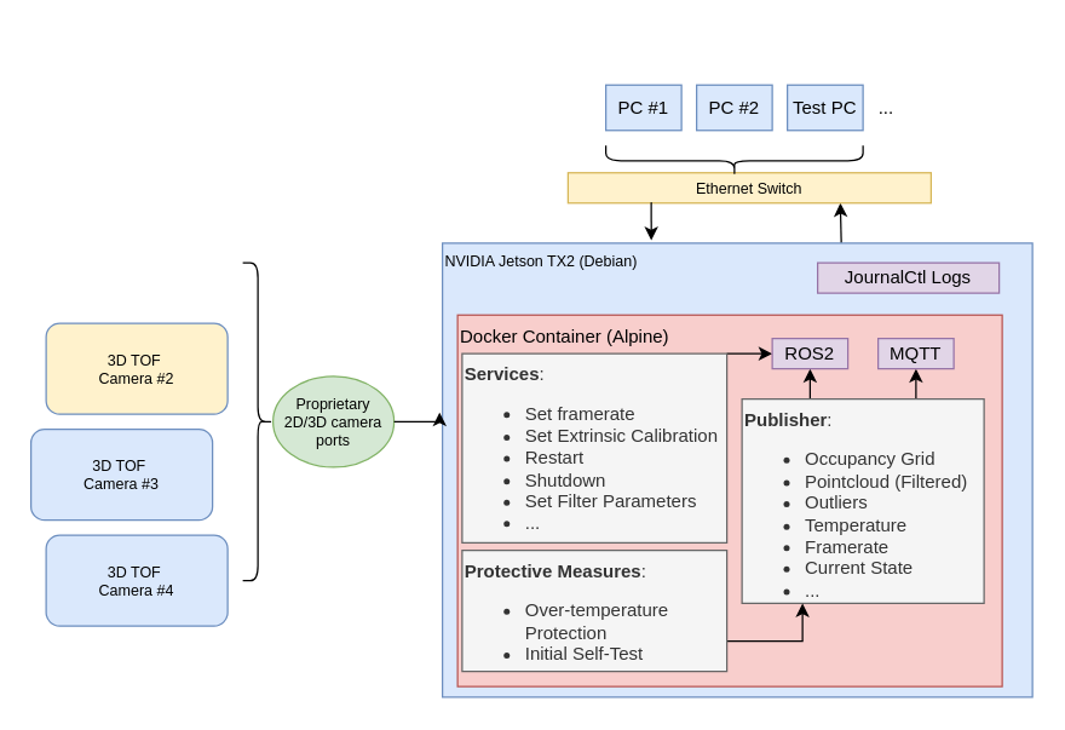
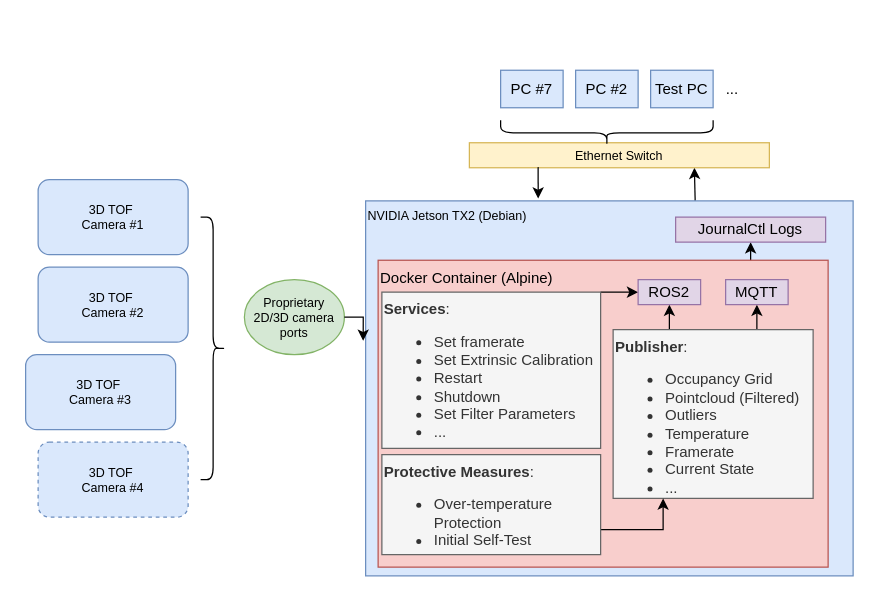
  <mxCell id="0" />
  <mxCell id="1" parent="0" />
- <mxCell id="3" value="3D TOF&amp;nbsp;&lt;div style=&quot;font-size: 10px;&quot;&gt;Camera #2&lt;/div&gt;" style="rounded=1;whiteSpace=wrap;html=1;fontSize=10;fillColor=#fff2cc;strokeColor=#6c8ebf;" vertex="1" parent="1"><mxGeometry x="30" y="213" width="120" height="60" as="geometry" /></mxCell>
+ <mxCell id="2" value="3D TOF&amp;nbsp;&lt;div style=&quot;font-size: 10px;&quot;&gt;Camera #1&lt;/div&gt;" style="rounded=1;whiteSpace=wrap;html=1;fontSize=10;fillColor=#dae8fc;strokeColor=#6c8ebf;" vertex="1" parent="1"><mxGeometry x="30" y="143" width="120" height="60" as="geometry" /></mxCell>
+ <mxCell id="3" value="3D TOF&amp;nbsp;&lt;div style=&quot;font-size: 10px;&quot;&gt;Camera #2&lt;/div&gt;" style="rounded=1;whiteSpace=wrap;html=1;fontSize=10;fillColor=#dae8fc;strokeColor=#6c8ebf;" vertex="1" parent="1"><mxGeometry x="30" y="213" width="120" height="60" as="geometry" /></mxCell>
  <mxCell id="4" value="3D TOF&amp;nbsp;&lt;div style=&quot;font-size: 10px;&quot;&gt;Camera #3&lt;/div&gt;" style="rounded=1;whiteSpace=wrap;html=1;fontSize=10;fillColor=#dae8fc;strokeColor=#6c8ebf;" vertex="1" parent="1"><mxGeometry x="20" y="283" width="120" height="60" as="geometry" /></mxCell>
- <mxCell id="5" value="3D TOF&amp;nbsp;&lt;div style=&quot;font-size: 10px;&quot;&gt;Camera #4&lt;/div&gt;" style="rounded=1;whiteSpace=wrap;html=1;fontSize=10;fillColor=#dae8fc;strokeColor=#6c8ebf;" vertex="1" parent="1"><mxGeometry x="30" y="353" width="120" height="60" as="geometry" /></mxCell>
+ <mxCell id="5" value="3D TOF&amp;nbsp;&lt;div style=&quot;font-size: 10px;&quot;&gt;Camera #4&lt;/div&gt;" style="rounded=1;whiteSpace=wrap;html=1;fontSize=10;fillColor=#dae8fc;strokeColor=#6c8ebf;dashed=1;" vertex="1" parent="1"><mxGeometry x="30" y="353" width="120" height="60" as="geometry" /></mxCell>
  <mxCell id="6" style="edgeStyle=orthogonalEdgeStyle;rounded=0;orthogonalLoop=1;jettySize=auto;html=1;exitX=0.676;exitY=0;exitDx=0;exitDy=0;entryX=0.75;entryY=1;entryDx=0;entryDy=0;exitPerimeter=0;" edge="1" parent="1" source="7" target="8"><mxGeometry relative="1" as="geometry" /></mxCell>
  <mxCell id="7" value="NVIDIA Jetson TX2 (Debian)" style="rounded=0;whiteSpace=wrap;html=1;fontSize=10;align=left;verticalAlign=top;fillColor=#dae8fc;strokeColor=#6c8ebf;" vertex="1" parent="1"><mxGeometry x="292" y="160" width="390" height="300" as="geometry" /></mxCell>
  <mxCell id="8" value="Ethernet&amp;nbsp;&lt;span style=&quot;background-color: initial;&quot;&gt;Switch&lt;/span&gt;" style="rounded=0;whiteSpace=wrap;html=1;fontSize=10;fillColor=#fff2cc;strokeColor=#d6b656;" vertex="1" parent="1"><mxGeometry x="375" y="113.5" width="240" height="20" as="geometry" /></mxCell>
- <mxCell id="9" value="Proprietary 2D/3D camera ports" style="ellipse;whiteSpace=wrap;html=1;fontSize=10;fillColor=#d5e8d4;strokeColor=#82b366;" vertex="1" parent="1"><mxGeometry x="180" y="248" width="80" height="60" as="geometry" /></mxCell>
+ <mxCell id="9" value="Proprietary 2D/3D camera ports" style="ellipse;whiteSpace=wrap;html=1;fontSize=10;fillColor=#d5e8d4;strokeColor=#82b366;" vertex="1" parent="1"><mxGeometry x="195" y="223" width="80" height="60" as="geometry" /></mxCell>
  <mxCell id="10" value="" style="shape=curlyBracket;whiteSpace=wrap;html=1;rounded=1;flipH=1;labelPosition=right;verticalLabelPosition=middle;align=left;verticalAlign=middle;fontSize=10;" vertex="1" parent="1"><mxGeometry x="160" y="173" width="20" height="210" as="geometry" /></mxCell>
+ <mxCell id="11" style="edgeStyle=orthogonalEdgeStyle;rounded=0;orthogonalLoop=1;jettySize=auto;html=1;exitX=0.834;exitY=0.01;exitDx=0;exitDy=0;entryX=0.5;entryY=1;entryDx=0;entryDy=0;exitPerimeter=0;" edge="1" parent="1" source="12" target="13"><mxGeometry relative="1" as="geometry" /></mxCell>
  <mxCell id="12" value="Docker Container (Alpine)" style="rounded=0;whiteSpace=wrap;html=1;align=left;verticalAlign=top;fillColor=#f8cecc;strokeColor=#b85450;" vertex="1" parent="1"><mxGeometry x="302" y="207.5" width="360" height="245.5" as="geometry" /></mxCell>
  <mxCell id="13" value="JournalCtl Logs" style="rounded=0;whiteSpace=wrap;html=1;fillColor=#e1d5e7;strokeColor=#9673a6;" vertex="1" parent="1"><mxGeometry x="540" y="173" width="120" height="20" as="geometry" /></mxCell>
  <mxCell id="14" value="" style="shape=curlyBracket;whiteSpace=wrap;html=1;rounded=1;labelPosition=left;verticalLabelPosition=middle;align=right;verticalAlign=middle;rotation=-90;" vertex="1" parent="1"><mxGeometry x="475" y="20.5" width="20" height="170" as="geometry" /></mxCell>
- <mxCell id="15" value="PC #1" style="rounded=0;whiteSpace=wrap;html=1;fillColor=#dae8fc;strokeColor=#6c8ebf;" vertex="1" parent="1"><mxGeometry x="400" y="55.5" width="50" height="30" as="geometry" /></mxCell>
+ <mxCell id="15" value="PC #7" style="rounded=0;whiteSpace=wrap;html=1;fillColor=#dae8fc;strokeColor=#6c8ebf;" vertex="1" parent="1"><mxGeometry x="400" y="55.5" width="50" height="30" as="geometry" /></mxCell>
  <mxCell id="16" value="PC #2" style="rounded=0;whiteSpace=wrap;html=1;fillColor=#dae8fc;strokeColor=#6c8ebf;" vertex="1" parent="1"><mxGeometry x="460" y="55.5" width="50" height="30" as="geometry" /></mxCell>
  <mxCell id="17" value="Test PC" style="rounded=0;whiteSpace=wrap;html=1;fillColor=#dae8fc;strokeColor=#6c8ebf;" vertex="1" parent="1"><mxGeometry x="520" y="55.5" width="50" height="30" as="geometry" /></mxCell>
  <mxCell id="18" value="..." style="text;html=1;align=center;verticalAlign=middle;resizable=0;points=[];autosize=1;strokeColor=none;fillColor=none;" vertex="1" parent="1"><mxGeometry x="570" y="55.5" width="30" height="30" as="geometry" /></mxCell>
  <mxCell id="19" style="edgeStyle=orthogonalEdgeStyle;rounded=0;orthogonalLoop=1;jettySize=auto;html=1;exitX=1;exitY=0.5;exitDx=0;exitDy=0;entryX=-0.005;entryY=0.373;entryDx=0;entryDy=0;entryPerimeter=0;" edge="1" parent="1" source="9" target="7"><mxGeometry relative="1" as="geometry" /></mxCell>
  <mxCell id="20" style="edgeStyle=orthogonalEdgeStyle;rounded=0;orthogonalLoop=1;jettySize=auto;html=1;entryX=0.354;entryY=-0.006;entryDx=0;entryDy=0;entryPerimeter=0;" edge="1" parent="1" target="7"><mxGeometry relative="1" as="geometry"><mxPoint x="430" y="133" as="sourcePoint" /></mxGeometry></mxCell>
  <mxCell id="21" style="edgeStyle=orthogonalEdgeStyle;rounded=0;orthogonalLoop=1;jettySize=auto;html=1;exitX=1;exitY=0;exitDx=0;exitDy=0;entryX=0;entryY=0.5;entryDx=0;entryDy=0;" edge="1" parent="1" source="22" target="26"><mxGeometry relative="1" as="geometry"><Array as="points"><mxPoint x="480" y="233" /></Array></mxGeometry></mxCell>
  <mxCell id="22" value="&lt;b&gt;Services&lt;/b&gt;:&lt;div&gt;&lt;ul&gt;&lt;li&gt;Set framerate&lt;/li&gt;&lt;li style=&quot;&quot;&gt;Set Extrinsic Calibration&lt;/li&gt;&lt;li style=&quot;&quot;&gt;Restart&lt;/li&gt;&lt;li style=&quot;&quot;&gt;Shutdown&lt;/li&gt;&lt;li style=&quot;&quot;&gt;Set Filter Parameters&lt;/li&gt;&lt;li style=&quot;&quot;&gt;...&lt;/li&gt;&lt;/ul&gt;&lt;/div&gt;" style="rounded=0;whiteSpace=wrap;html=1;align=left;verticalAlign=top;fillColor=#f5f5f5;fontColor=#333333;strokeColor=#666666;" vertex="1" parent="1"><mxGeometry x="305" y="233" width="175" height="125" as="geometry" /></mxCell>
  <mxCell id="23" style="edgeStyle=orthogonalEdgeStyle;rounded=0;orthogonalLoop=1;jettySize=auto;html=1;exitX=0.25;exitY=0;exitDx=0;exitDy=0;entryX=0.5;entryY=1;entryDx=0;entryDy=0;" edge="1" parent="1" source="25" target="26"><mxGeometry relative="1" as="geometry" /></mxCell>
  <mxCell id="24" style="edgeStyle=orthogonalEdgeStyle;rounded=0;orthogonalLoop=1;jettySize=auto;html=1;exitX=0.75;exitY=0;exitDx=0;exitDy=0;entryX=0.5;entryY=1;entryDx=0;entryDy=0;" edge="1" parent="1" source="25" target="27"><mxGeometry relative="1" as="geometry" /></mxCell>
  <mxCell id="25" value="&lt;b&gt;Publisher&lt;/b&gt;:&lt;div&gt;&lt;ul&gt;&lt;li&gt;Occupancy Grid&lt;/li&gt;&lt;li&gt;Pointcloud (Filtered)&lt;/li&gt;&lt;li&gt;Outliers&lt;/li&gt;&lt;li&gt;Temperature&lt;/li&gt;&lt;li&gt;Framerate&lt;/li&gt;&lt;li&gt;Current State&lt;/li&gt;&lt;li&gt;...&lt;/li&gt;&lt;/ul&gt;&lt;/div&gt;" style="rounded=0;whiteSpace=wrap;html=1;align=left;verticalAlign=top;fillColor=#f5f5f5;fontColor=#333333;strokeColor=#666666;" vertex="1" parent="1"><mxGeometry x="490" y="263" width="160" height="135" as="geometry" /></mxCell>
  <mxCell id="26" value="ROS2" style="rounded=0;whiteSpace=wrap;html=1;fillColor=#e1d5e7;strokeColor=#9673a6;" vertex="1" parent="1"><mxGeometry x="510" y="223" width="50" height="20" as="geometry" /></mxCell>
  <mxCell id="27" value="MQTT" style="rounded=0;whiteSpace=wrap;html=1;fillColor=#e1d5e7;strokeColor=#9673a6;" vertex="1" parent="1"><mxGeometry x="580" y="223" width="50" height="20" as="geometry" /></mxCell>
  <mxCell id="28" style="edgeStyle=orthogonalEdgeStyle;rounded=0;orthogonalLoop=1;jettySize=auto;html=1;exitX=1;exitY=0.75;exitDx=0;exitDy=0;entryX=0.25;entryY=1;entryDx=0;entryDy=0;" edge="1" parent="1" source="29" target="25"><mxGeometry relative="1" as="geometry" /></mxCell>
  <mxCell id="29" value="&lt;div&gt;&lt;b&gt;Protective Measures&lt;/b&gt;:&lt;/div&gt;&lt;ul&gt;&lt;li&gt;Over-temperature Protection&lt;/li&gt;&lt;li&gt;Initial Self-Test&lt;/li&gt;&lt;/ul&gt;" style="rounded=0;whiteSpace=wrap;html=1;align=left;verticalAlign=top;fillColor=#f5f5f5;fontColor=#333333;strokeColor=#666666;" vertex="1" parent="1"><mxGeometry x="305" y="363" width="175" height="80" as="geometry" /></mxCell>
